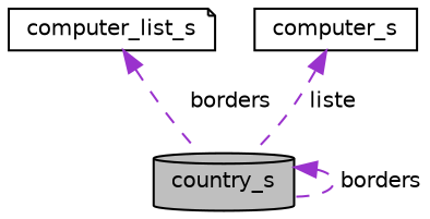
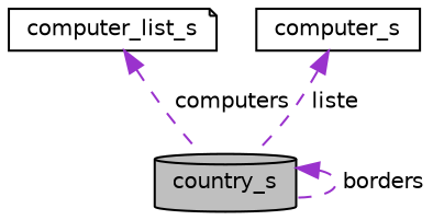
  digraph {
    node [color=black fillcolor=white fontname=Helvetica fontsize=10 style=filled]
    edge [color=darkorchid3 dir=back fontname=Helvetica fontsize=10 labelfontname=Helvetica labelfontsize=10 style=dashed]
    n1 [fillcolor=grey75 fontcolor=black height=0.2 label=country_s shape=cylinder width=0.4]
    n2 [height=0.2 label=computer_list_s shape=note width=0.4]
    n3 [height=0.2 label=computer_s shape=box width=0.4]
    n1 -> n1 [label=" borders"]
-   n2 -> n1 [label=" borders"]
+   n2 -> n1 [label=" computers"]
    n3 -> n1 [label=" liste"]
  }
